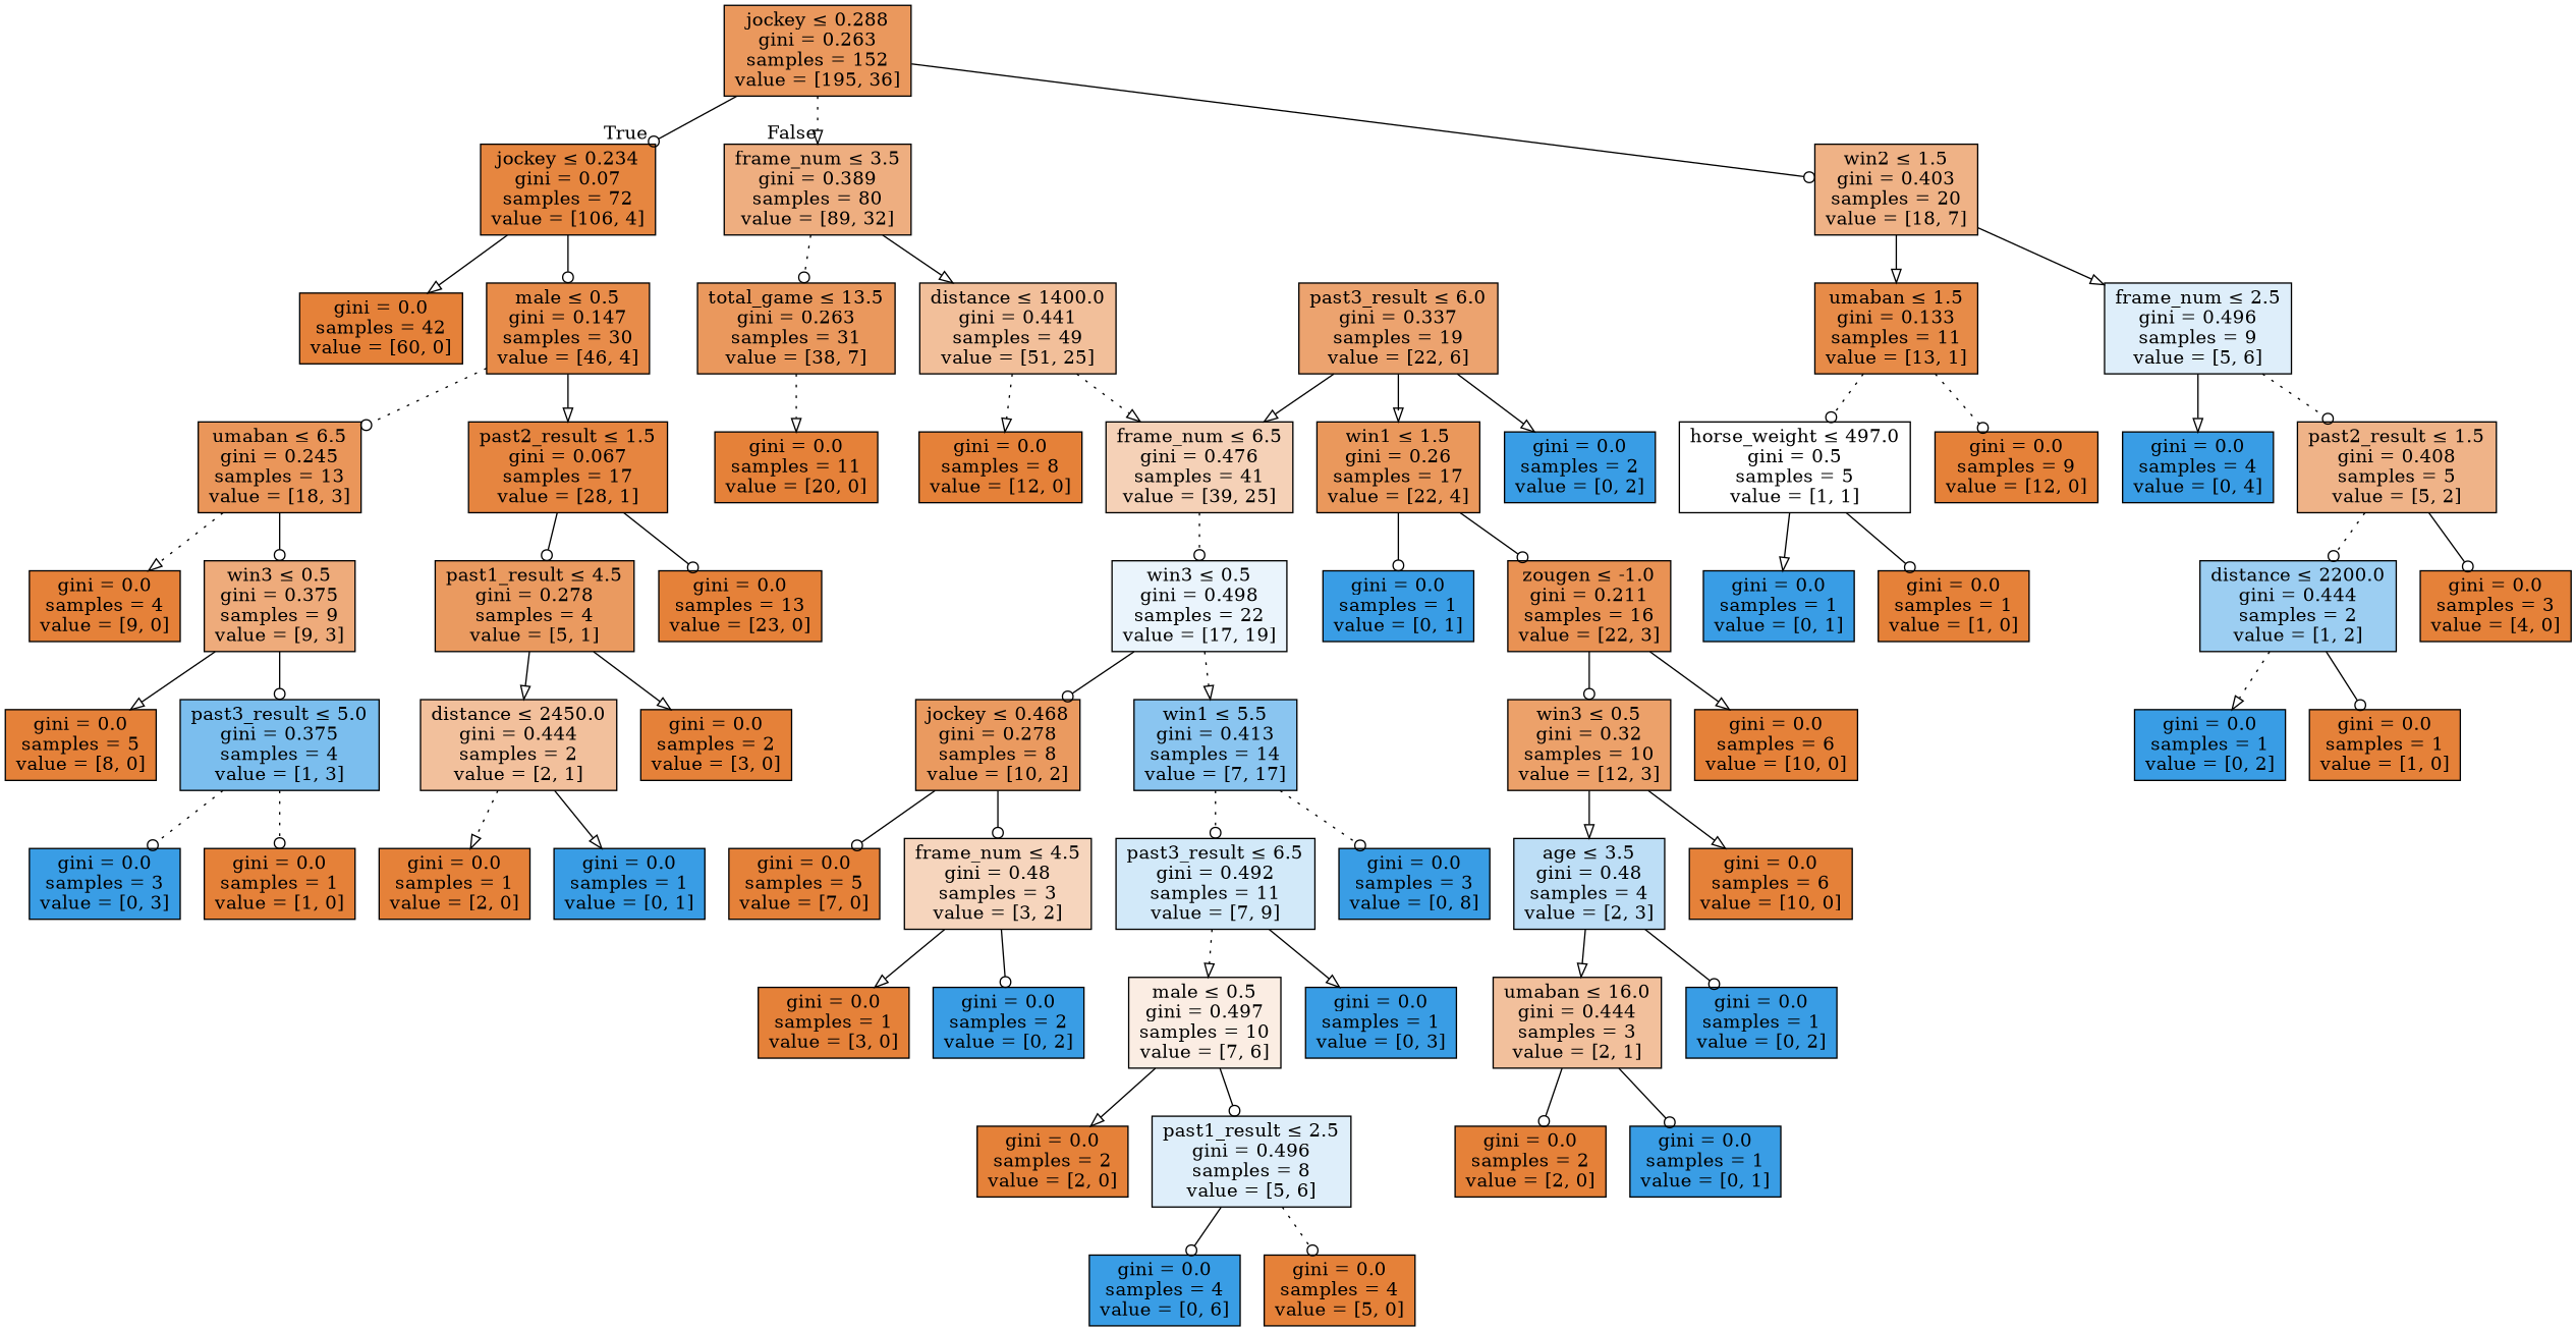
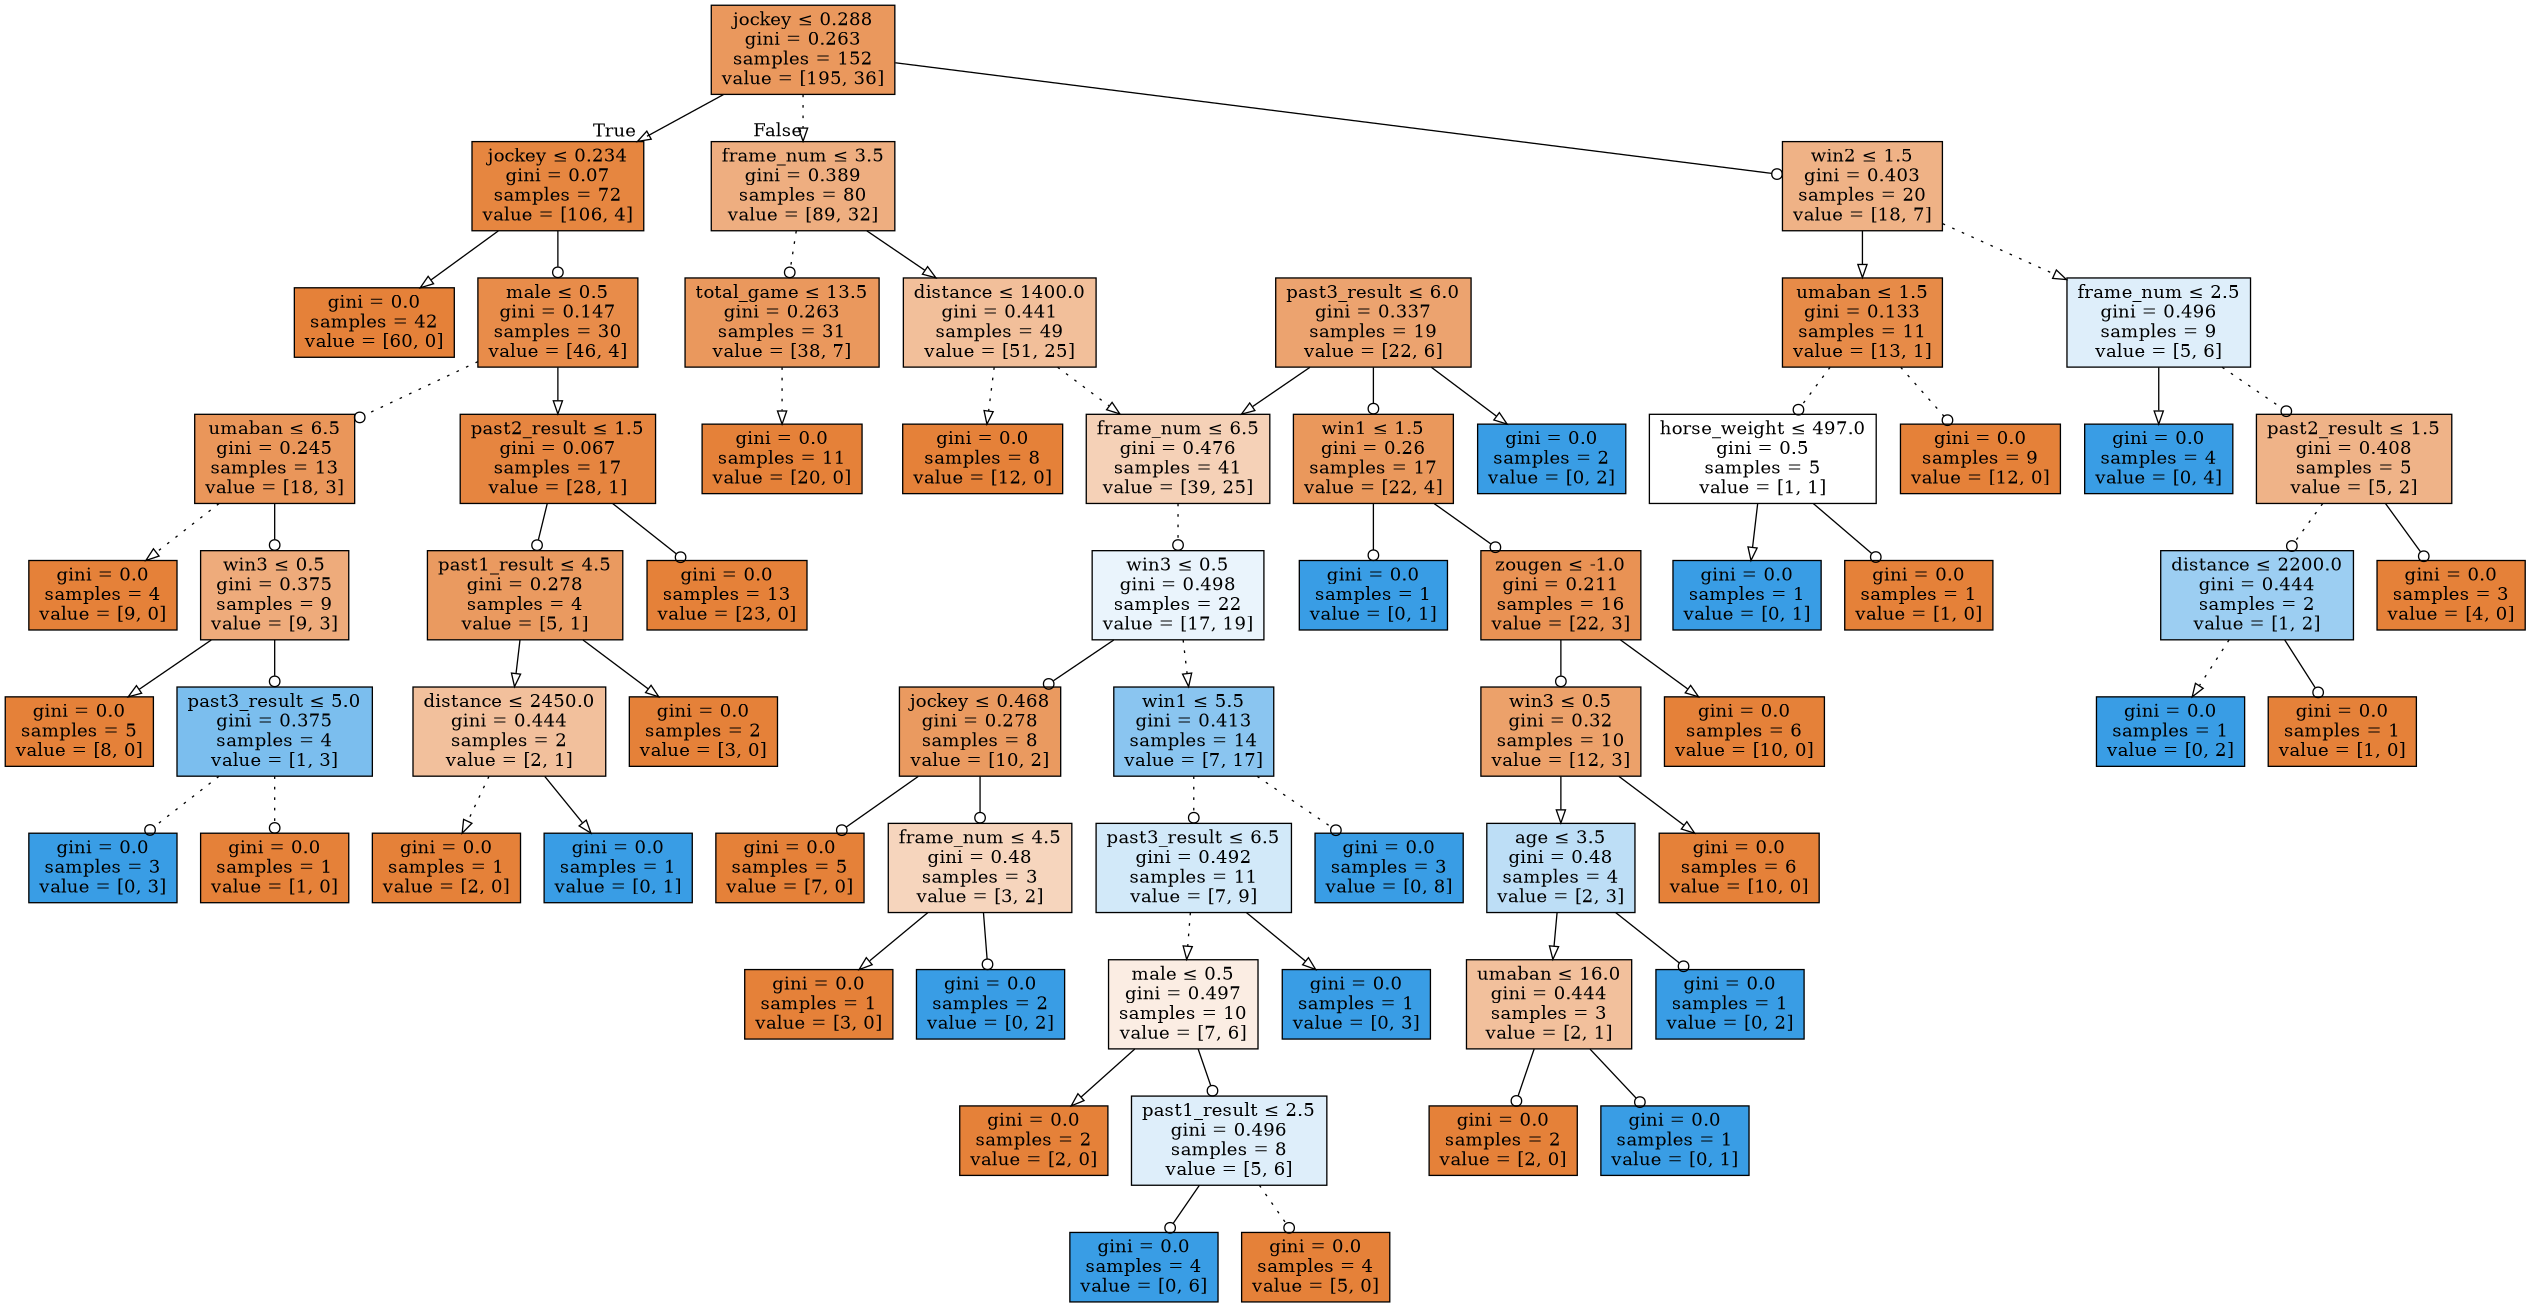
  digraph {
    node [color=black fillcolor="#e58139ff" shape=box style=filled]
    edge [arrowhead=odot style=solid]
    n1 [fillcolor="#e58139d0" label=<jockey &le; 0.288<br/>gini = 0.263<br/>samples = 152<br/>value = [195, 36]>]
    n2 [fillcolor="#e58139f5" label=<jockey &le; 0.234<br/>gini = 0.07<br/>samples = 72<br/>value = [106, 4]>]
    n3 [fillcolor="#e58139a3" label=<frame_num &le; 3.5<br/>gini = 0.389<br/>samples = 80<br/>value = [89, 32]>]
    n4 [fillcolor="#e581399c" label=<win2 &le; 1.5<br/>gini = 0.403<br/>samples = 20<br/>value = [18, 7]>]
    n5 [label=<gini = 0.0<br/>samples = 42<br/>value = [60, 0]>]
    n6 [fillcolor="#e58139e9" label=<male &le; 0.5<br/>gini = 0.147<br/>samples = 30<br/>value = [46, 4]>]
    n7 [fillcolor="#e58139d0" label=<total_game &le; 13.5<br/>gini = 0.263<br/>samples = 31<br/>value = [38, 7]>]
    n8 [fillcolor="#e5813982" label=<distance &le; 1400.0<br/>gini = 0.441<br/>samples = 49<br/>value = [51, 25]>]
    n9 [fillcolor="#e58139d4" label=<umaban &le; 6.5<br/>gini = 0.245<br/>samples = 13<br/>value = [18, 3]>]
    n10 [fillcolor="#e58139f6" label=<past2_result &le; 1.5<br/>gini = 0.067<br/>samples = 17<br/>value = [28, 1]>]
    n11 [label=<gini = 0.0<br/>samples = 4<br/>value = [9, 0]>]
    n12 [fillcolor="#e58139aa" label=<win3 &le; 0.5<br/>gini = 0.375<br/>samples = 9<br/>value = [9, 3]>]
    n13 [fillcolor="#e58139cc" label=<past1_result &le; 4.5<br/>gini = 0.278<br/>samples = 4<br/>value = [5, 1]>]
    n14 [label=<gini = 0.0<br/>samples = 13<br/>value = [23, 0]>]
    n15 [label=<gini = 0.0<br/>samples = 5<br/>value = [8, 0]>]
    n16 [fillcolor="#399de5aa" label=<past3_result &le; 5.0<br/>gini = 0.375<br/>samples = 4<br/>value = [1, 3]>]
    n17 [fillcolor="#399de5ff" label=<gini = 0.0<br/>samples = 3<br/>value = [0, 3]>]
    n18 [label=<gini = 0.0<br/>samples = 1<br/>value = [1, 0]>]
    n19 [fillcolor="#e581397f" label=<distance &le; 2450.0<br/>gini = 0.444<br/>samples = 2<br/>value = [2, 1]>]
    n20 [label=<gini = 0.0<br/>samples = 2<br/>value = [3, 0]>]
    n21 [label=<gini = 0.0<br/>samples = 1<br/>value = [2, 0]>]
    n22 [fillcolor="#399de5ff" label=<gini = 0.0<br/>samples = 1<br/>value = [0, 1]>]
    n23 [label=<gini = 0.0<br/>samples = 11<br/>value = [20, 0]>]
    n24 [label=<gini = 0.0<br/>samples = 8<br/>value = [12, 0]>]
    n25 [fillcolor="#e581395c" label=<frame_num &le; 6.5<br/>gini = 0.476<br/>samples = 41<br/>value = [39, 25]>]
    n26 [fillcolor="#e58139eb" label=<umaban &le; 1.5<br/>gini = 0.133<br/>samples = 11<br/>value = [13, 1]>]
    n27 [fillcolor="#399de52a" label=<frame_num &le; 2.5<br/>gini = 0.496<br/>samples = 9<br/>value = [5, 6]>]
    n28 [fillcolor="#e5813900" label=<horse_weight &le; 497.0<br/>gini = 0.5<br/>samples = 5<br/>value = [1, 1]>]
    n29 [label=<gini = 0.0<br/>samples = 9<br/>value = [12, 0]>]
    n30 [fillcolor="#399de5ff" label=<gini = 0.0<br/>samples = 4<br/>value = [0, 4]>]
    n31 [fillcolor="#e5813999" label=<past2_result &le; 1.5<br/>gini = 0.408<br/>samples = 5<br/>value = [5, 2]>]
    n32 [fillcolor="#399de5ff" label=<gini = 0.0<br/>samples = 1<br/>value = [0, 1]>]
    n33 [label=<gini = 0.0<br/>samples = 1<br/>value = [1, 0]>]
    n34 [fillcolor="#399de57f" label=<distance &le; 2200.0<br/>gini = 0.444<br/>samples = 2<br/>value = [1, 2]>]
    n35 [label=<gini = 0.0<br/>samples = 3<br/>value = [4, 0]>]
    n36 [fillcolor="#399de5ff" label=<gini = 0.0<br/>samples = 1<br/>value = [0, 2]>]
    n37 [label=<gini = 0.0<br/>samples = 1<br/>value = [1, 0]>]
    n38 [fillcolor="#399de51b" label=<win3 &le; 0.5<br/>gini = 0.498<br/>samples = 22<br/>value = [17, 19]>]
    n39 [fillcolor="#e58139cc" label=<jockey &le; 0.468<br/>gini = 0.278<br/>samples = 8<br/>value = [10, 2]>]
    n40 [fillcolor="#399de596" label=<win1 &le; 5.5<br/>gini = 0.413<br/>samples = 14<br/>value = [7, 17]>]
    n41 [fillcolor="#e58139b9" label=<past3_result &le; 6.0<br/>gini = 0.337<br/>samples = 19<br/>value = [22, 6]>]
    n42 [fillcolor="#e58139d1" label=<win1 &le; 1.5<br/>gini = 0.26<br/>samples = 17<br/>value = [22, 4]>]
    n43 [fillcolor="#399de5ff" label=<gini = 0.0<br/>samples = 2<br/>value = [0, 2]>]
    n44 [label=<gini = 0.0<br/>samples = 5<br/>value = [7, 0]>]
    n45 [fillcolor="#e5813955" label=<frame_num &le; 4.5<br/>gini = 0.48<br/>samples = 3<br/>value = [3, 2]>]
    n46 [fillcolor="#399de539" label=<past3_result &le; 6.5<br/>gini = 0.492<br/>samples = 11<br/>value = [7, 9]>]
    n47 [fillcolor="#399de5ff" label=<gini = 0.0<br/>samples = 3<br/>value = [0, 8]>]
    n48 [label=<gini = 0.0<br/>samples = 1<br/>value = [3, 0]>]
    n49 [fillcolor="#399de5ff" label=<gini = 0.0<br/>samples = 2<br/>value = [0, 2]>]
    n50 [fillcolor="#e5813924" label=<male &le; 0.5<br/>gini = 0.497<br/>samples = 10<br/>value = [7, 6]>]
    n51 [fillcolor="#399de5ff" label=<gini = 0.0<br/>samples = 1<br/>value = [0, 3]>]
    n52 [label=<gini = 0.0<br/>samples = 2<br/>value = [2, 0]>]
    n53 [fillcolor="#399de52a" label=<past1_result &le; 2.5<br/>gini = 0.496<br/>samples = 8<br/>value = [5, 6]>]
    n54 [fillcolor="#399de5ff" label=<gini = 0.0<br/>samples = 4<br/>value = [0, 6]>]
    n55 [label=<gini = 0.0<br/>samples = 4<br/>value = [5, 0]>]
    n56 [fillcolor="#399de5ff" label=<gini = 0.0<br/>samples = 1<br/>value = [0, 1]>]
    n57 [fillcolor="#e58139dc" label=<zougen &le; -1.0<br/>gini = 0.211<br/>samples = 16<br/>value = [22, 3]>]
    n58 [fillcolor="#e58139bf" label=<win3 &le; 0.5<br/>gini = 0.32<br/>samples = 10<br/>value = [12, 3]>]
    n59 [label=<gini = 0.0<br/>samples = 6<br/>value = [10, 0]>]
    n60 [fillcolor="#399de555" label=<age &le; 3.5<br/>gini = 0.48<br/>samples = 4<br/>value = [2, 3]>]
    n61 [label=<gini = 0.0<br/>samples = 6<br/>value = [10, 0]>]
    n62 [fillcolor="#e581397f" label=<umaban &le; 16.0<br/>gini = 0.444<br/>samples = 3<br/>value = [2, 1]>]
    n63 [fillcolor="#399de5ff" label=<gini = 0.0<br/>samples = 1<br/>value = [0, 2]>]
    n64 [label=<gini = 0.0<br/>samples = 2<br/>value = [2, 0]>]
    n65 [fillcolor="#399de5ff" label=<gini = 0.0<br/>samples = 1<br/>value = [0, 1]>]
-   n1 -> n2 [headlabel=True labelangle=45 labeldistance=2.5]
+   n1 -> n2 [arrowhead=onormal headlabel=True labelangle=45 labeldistance=2.5]
    n1 -> n3 [arrowhead=onormal headlabel=False labelangle=-45 labeldistance=2.5 style=dotted]
    n1 -> n4
    n2 -> n5 [arrowhead=onormal]
    n2 -> n6
    n3 -> n7 [style=dotted]
    n3 -> n8 [arrowhead=onormal]
    n4 -> n26 [arrowhead=onormal]
-   n4 -> n27 [arrowhead=onormal]
+   n4 -> n27 [arrowhead=onormal style=dotted]
    n6 -> n9 [style=dotted]
    n6 -> n10 [arrowhead=onormal]
    n7 -> n23 [arrowhead=onormal style=dotted]
    n8 -> n24 [arrowhead=onormal style=dotted]
    n8 -> n25 [arrowhead=onormal style=dotted]
    n9 -> n11 [arrowhead=onormal style=dotted]
    n9 -> n12
    n10 -> n13
    n10 -> n14
    n12 -> n15 [arrowhead=onormal]
    n12 -> n16
    n13 -> n19 [arrowhead=onormal]
    n13 -> n20 [arrowhead=onormal]
    n16 -> n17 [style=dotted]
    n16 -> n18 [style=dotted]
    n19 -> n21 [arrowhead=onormal style=dotted]
    n19 -> n22 [arrowhead=onormal]
    n25 -> n38 [style=dotted]
    n26 -> n28 [style=dotted]
    n26 -> n29 [style=dotted]
    n27 -> n30 [arrowhead=onormal]
    n27 -> n31 [style=dotted]
    n28 -> n32 [arrowhead=onormal]
    n28 -> n33
    n31 -> n34 [style=dotted]
    n31 -> n35
    n34 -> n36 [arrowhead=onormal style=dotted]
    n34 -> n37
    n38 -> n39
    n38 -> n40 [arrowhead=onormal style=dotted]
    n39 -> n44
    n39 -> n45
    n40 -> n46 [style=dotted]
    n40 -> n47 [style=dotted]
    n41 -> n25 [arrowhead=onormal]
-   n41 -> n42 [arrowhead=onormal]
+   n41 -> n42
    n41 -> n43 [arrowhead=onormal]
    n42 -> n56
    n42 -> n57
    n45 -> n48 [arrowhead=onormal]
    n45 -> n49
    n46 -> n50 [arrowhead=onormal style=dotted]
    n46 -> n51 [arrowhead=onormal]
    n50 -> n52 [arrowhead=onormal]
    n50 -> n53
    n53 -> n54
    n53 -> n55 [style=dotted]
    n57 -> n58
    n57 -> n59 [arrowhead=onormal]
    n58 -> n60 [arrowhead=onormal]
    n58 -> n61 [arrowhead=onormal]
    n60 -> n62 [arrowhead=onormal]
    n60 -> n63
    n62 -> n64
    n62 -> n65
  }
